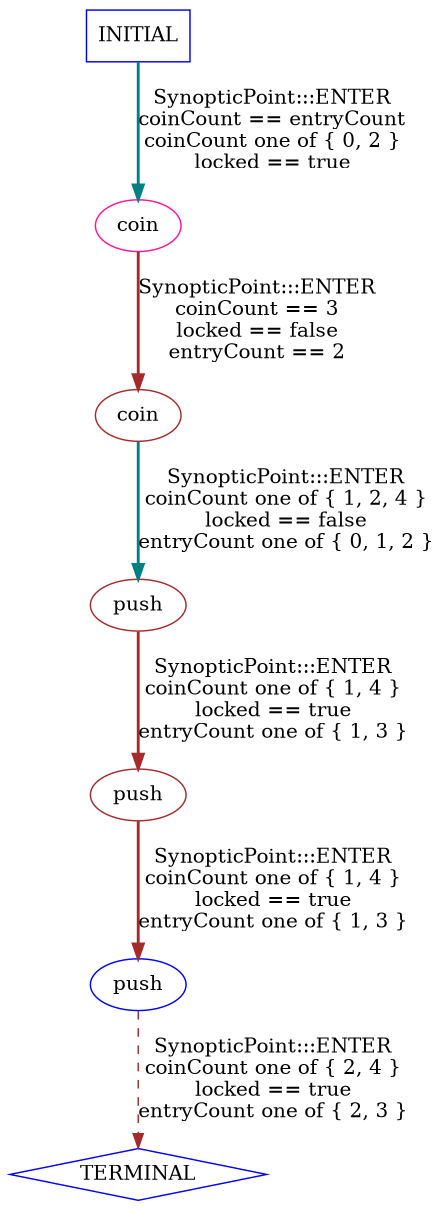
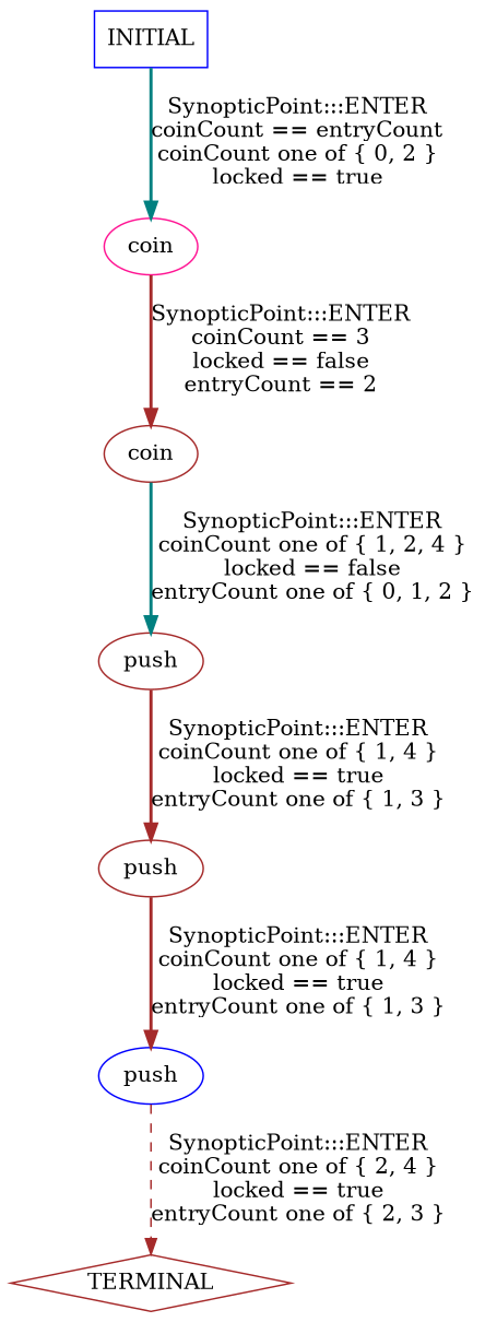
  digraph {
    node [color=brown]
    edge [color=brown style=bold]
    n1 [label=coin color=deeppink]
    n2 [label=coin]
    n3 [label=push]
    n4 [label=push]
    n5 [label=push color=blue]
-   n6 [label=TERMINAL shape=diamond color=blue]
+   n6 [label=TERMINAL shape=diamond]
    n7 [label=INITIAL shape=box color=blue]
    n1 -> n2 [label="SynopticPoint:::ENTER\ncoinCount == 3\nlocked == false\nentryCount == 2\n"]
    n2 -> n3 [label="SynopticPoint:::ENTER\ncoinCount one of { 1, 2, 4 }\nlocked == false\nentryCount one of { 0, 1, 2 }\n" color=teal]
    n3 -> n4 [label="SynopticPoint:::ENTER\ncoinCount one of { 1, 4 }\nlocked == true\nentryCount one of { 1, 3 }\n"]
    n4 -> n5 [label="SynopticPoint:::ENTER\ncoinCount one of { 1, 4 }\nlocked == true\nentryCount one of { 1, 3 }\n"]
    n5 -> n6 [label="SynopticPoint:::ENTER\ncoinCount one of { 2, 4 }\nlocked == true\nentryCount one of { 2, 3 }\n" style=dashed]
    n7 -> n1 [label="SynopticPoint:::ENTER\ncoinCount == entryCount\ncoinCount one of { 0, 2 }\nlocked == true\n" color=teal]
  }
